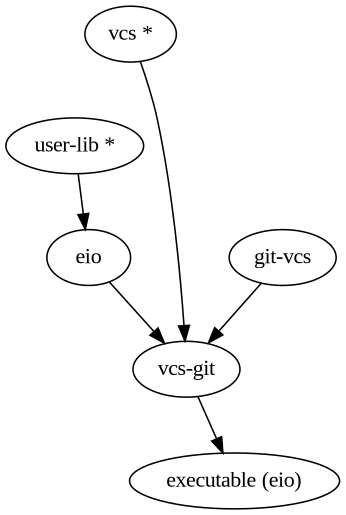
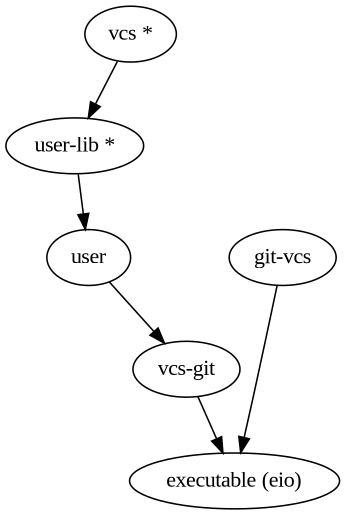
  digraph {
    fontname="Liberation Serif"
    node [fontname="Liberation Serif"]
    edge [fontname="Liberation Serif"]
    "vcs *"
    "user-lib *"
-   eio
+   eio [label=user]
    n4 [label="git-vcs"]
    "vcs-git"
    "executable (eio)"
-   "vcs *" -> "vcs-git"
+   "vcs *" -> "user-lib *"
    "user-lib *" -> eio
    eio -> "vcs-git"
-   n4 -> "vcs-git"
+   n4 -> "executable (eio)"
    "vcs-git" -> "executable (eio)"
  }
